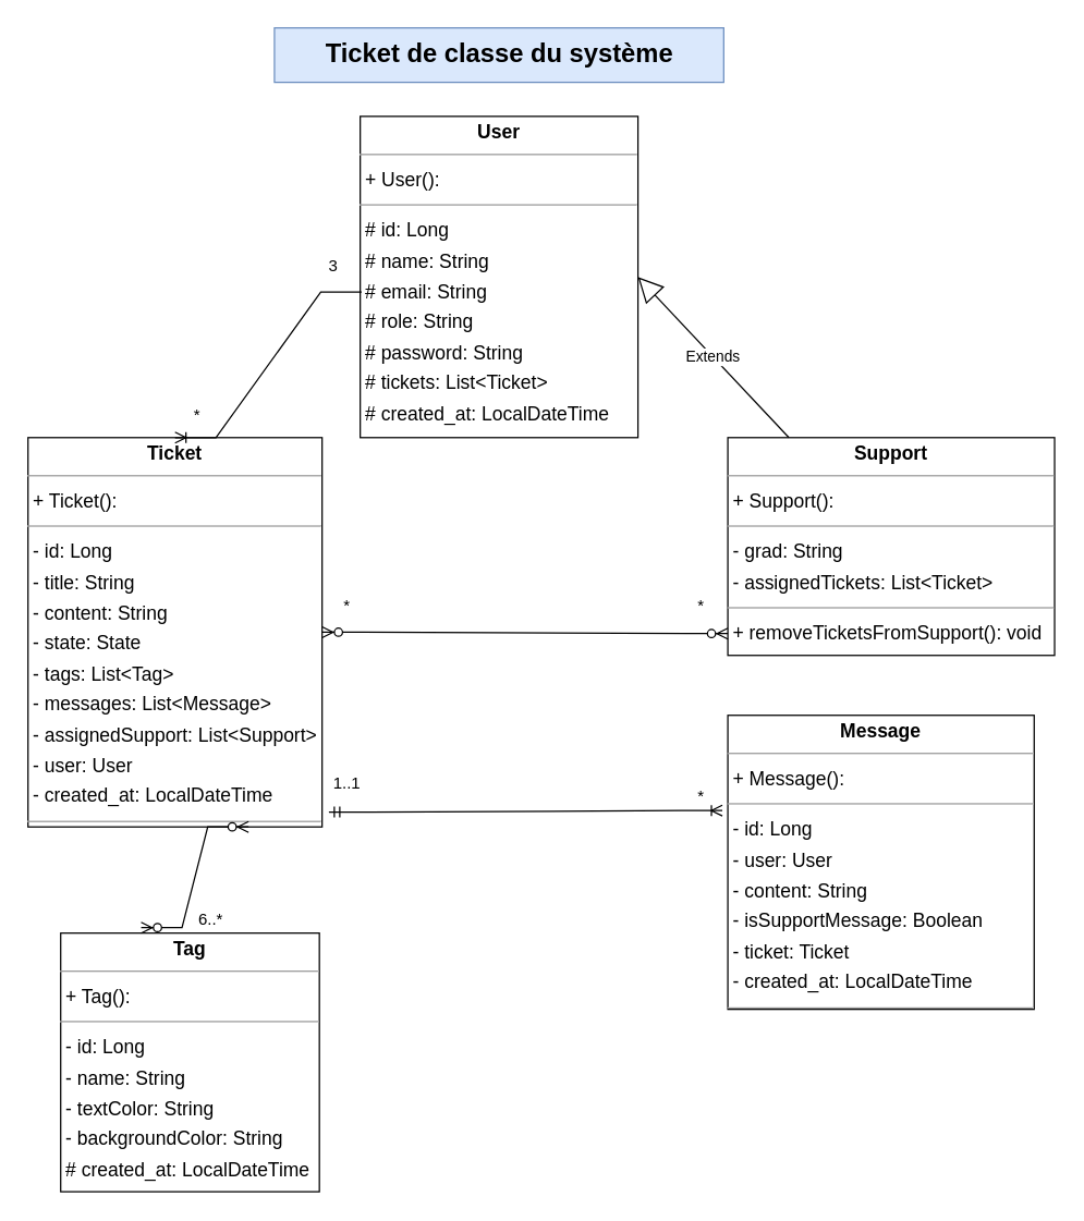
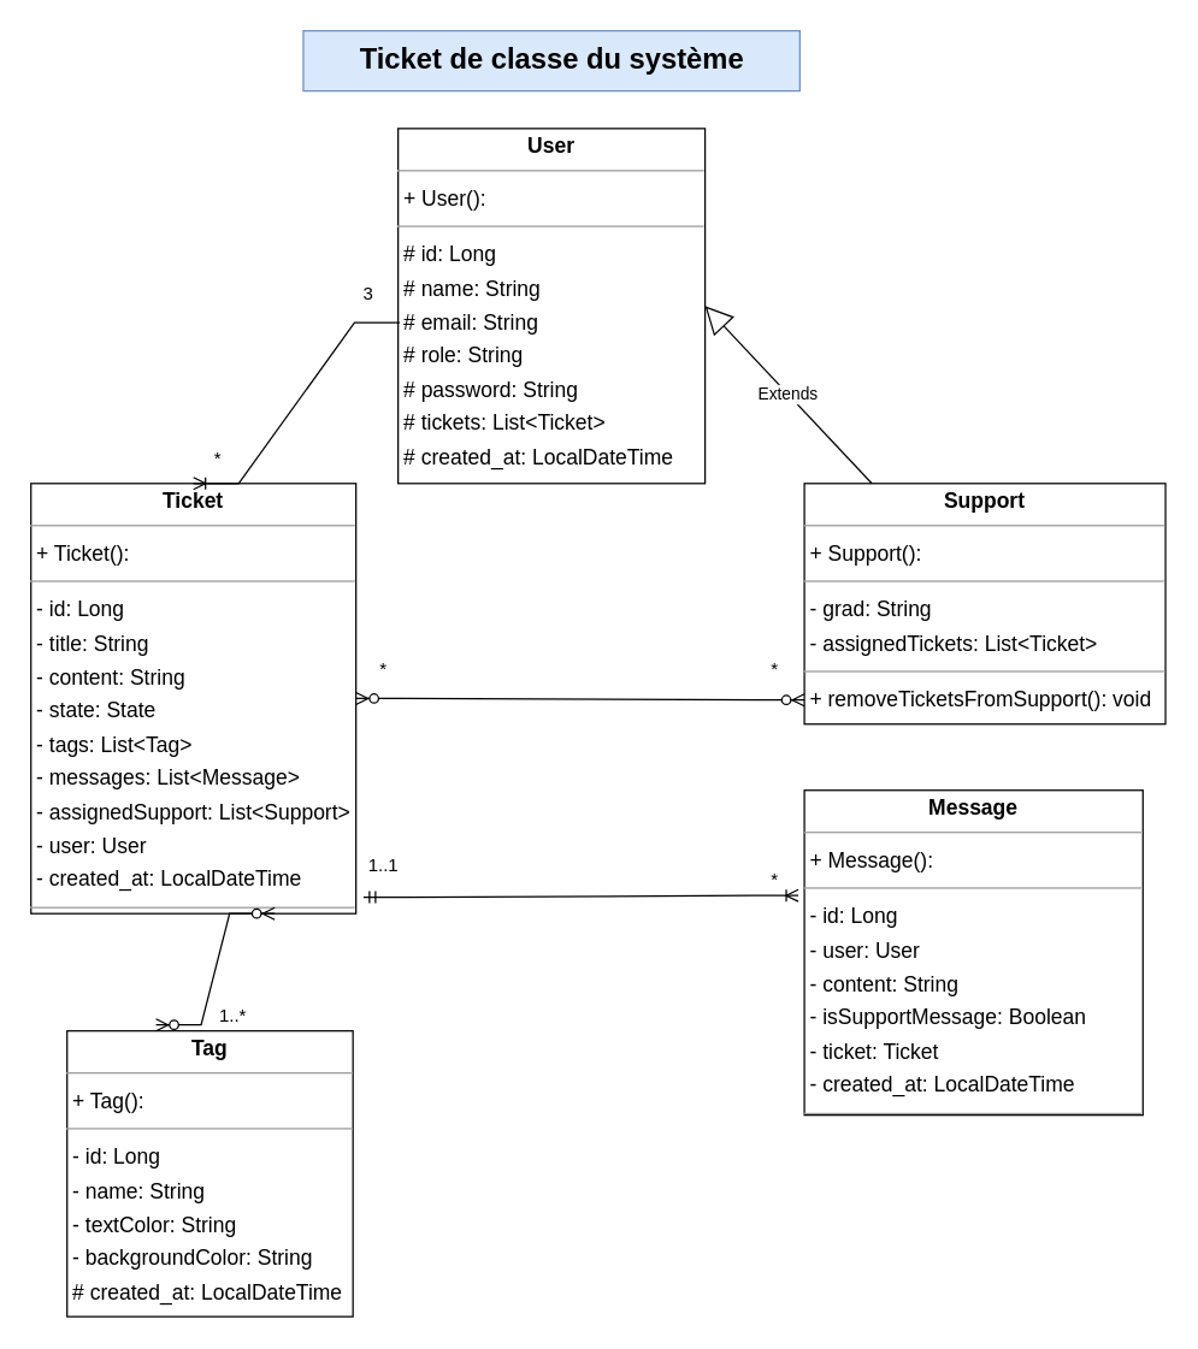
  <mxCell id="0" />
  <mxCell id="1" parent="0" />
  <mxCell id="2" value="&lt;p style=&quot;margin:0px;margin-top:4px;text-align:center;&quot;&gt;&lt;b&gt;Message&lt;/b&gt;&lt;/p&gt;&lt;hr size=&quot;1&quot;&gt;&lt;p style=&quot;margin:0 0 0 4px;line-height:1.6;&quot;&gt;+ Message(): &lt;/p&gt;&lt;hr size=&quot;1&quot;&gt;&lt;p style=&quot;margin:0 0 0 4px;line-height:1.6;&quot;&gt;- id: Long&lt;br&gt;&lt;/p&gt;&lt;p style=&quot;margin:0 0 0 4px;line-height:1.6;&quot;&gt;- user: User&lt;br&gt;- content: String&lt;br&gt;- isSupportMessage: Boolean&lt;br&gt;- ticket: Ticket&lt;br&gt;- created_at: LocalDateTime&lt;/p&gt;&lt;hr size=&quot;1&quot;&gt;&lt;p style=&quot;margin:0 0 0 4px;line-height:1.6;&quot;&gt;&lt;br&gt;&lt;/p&gt;" style="verticalAlign=top;align=left;overflow=fill;fontSize=14;fontFamily=Helvetica;html=1;rounded=0;shadow=0;comic=0;labelBackgroundColor=none;strokeWidth=1;" parent="1" vertex="1"><mxGeometry x="534" y="525" width="225" height="216" as="geometry" /></mxCell>
  <mxCell id="3" value="&lt;p style=&quot;margin:0px;margin-top:4px;text-align:center;&quot;&gt;&lt;b&gt;Support&lt;/b&gt;&lt;/p&gt;&lt;hr size=&quot;1&quot;&gt;&lt;p style=&quot;margin:0 0 0 4px;line-height:1.6;&quot;&gt;+ Support(): &lt;/p&gt;&lt;hr size=&quot;1&quot;&gt;&lt;p style=&quot;margin:0 0 0 4px;line-height:1.6;&quot;&gt;- grad: String&lt;br&gt;- assignedTickets: List&amp;lt;Ticket&amp;gt;&lt;/p&gt;&lt;hr size=&quot;1&quot;&gt;&lt;p style=&quot;margin:0 0 0 4px;line-height:1.6;&quot;&gt;+ removeTicketsFromSupport(): void&lt;/p&gt;&lt;hr size=&quot;1&quot;&gt;&lt;p style=&quot;margin:0 0 0 4px;line-height:1.6;&quot;&gt;&lt;br&gt;&lt;/p&gt;" style="verticalAlign=top;align=left;overflow=fill;fontSize=14;fontFamily=Helvetica;html=1;rounded=0;shadow=0;comic=0;labelBackgroundColor=none;strokeWidth=1;" parent="1" vertex="1"><mxGeometry x="534" y="321" width="240" height="160" as="geometry" /></mxCell>
  <mxCell id="4" value="&lt;p style=&quot;margin:0px;margin-top:4px;text-align:center;&quot;&gt;&lt;b&gt;Tag&lt;/b&gt;&lt;/p&gt;&lt;hr size=&quot;1&quot;&gt;&lt;p style=&quot;margin:0 0 0 4px;line-height:1.6;&quot;&gt;+ Tag(): &lt;/p&gt;&lt;hr size=&quot;1&quot;&gt;&lt;p style=&quot;margin:0 0 0 4px;line-height:1.6;&quot;&gt;- id: Long&lt;br&gt;&lt;/p&gt;&lt;p style=&quot;margin:0 0 0 4px;line-height:1.6;&quot;&gt;- name: String&lt;br&gt;&lt;/p&gt;&lt;p style=&quot;margin:0 0 0 4px;line-height:1.6;&quot;&gt;- textColor: String&lt;br&gt;&lt;/p&gt;&lt;p style=&quot;margin:0 0 0 4px;line-height:1.6;&quot;&gt;- backgroundColor: String&lt;br&gt;# created_at: LocalDateTime&lt;br&gt;&lt;/p&gt;&lt;hr size=&quot;1&quot;&gt;&lt;p style=&quot;margin:0 0 0 4px;line-height:1.6;&quot;&gt;&lt;br&gt;&lt;/p&gt;" style="verticalAlign=top;align=left;overflow=fill;fontSize=14;fontFamily=Helvetica;html=1;rounded=0;shadow=0;comic=0;labelBackgroundColor=none;strokeWidth=1;" parent="1" vertex="1"><mxGeometry x="44" y="685" width="190" height="190" as="geometry" /></mxCell>
  <mxCell id="5" value="&lt;p style=&quot;margin:0px;margin-top:4px;text-align:center;&quot;&gt;&lt;b&gt;Ticket&lt;/b&gt;&lt;/p&gt;&lt;hr size=&quot;1&quot;&gt;&lt;p style=&quot;margin:0 0 0 4px;line-height:1.6;&quot;&gt;+ Ticket(): &lt;/p&gt;&lt;hr size=&quot;1&quot;&gt;&lt;p style=&quot;margin:0 0 0 4px;line-height:1.6;&quot;&gt;- id: Long&lt;br&gt;&lt;/p&gt;&lt;p style=&quot;margin:0 0 0 4px;line-height:1.6;&quot;&gt;- title: String&lt;br&gt;&lt;/p&gt;&lt;p style=&quot;margin:0 0 0 4px;line-height:1.6;&quot;&gt;- content: String&lt;/p&gt;&lt;p style=&quot;margin:0 0 0 4px;line-height:1.6;&quot;&gt;- state: State&lt;br&gt;- tags: List&amp;lt;Tag&amp;gt;&lt;br&gt;- messages: List&amp;lt;Message&amp;gt;&lt;br&gt;- assignedSupport: List&amp;lt;Support&amp;gt;&lt;br&gt;- user: User&lt;br&gt;- created_at: LocalDateTime&lt;/p&gt;&lt;hr size=&quot;1&quot;&gt;&lt;p style=&quot;margin:0 0 0 4px;line-height:1.6;&quot;&gt;&lt;br&gt;&lt;/p&gt;" style="verticalAlign=top;align=left;overflow=fill;fontSize=14;fontFamily=Helvetica;html=1;rounded=0;shadow=0;comic=0;labelBackgroundColor=none;strokeWidth=1;" parent="1" vertex="1"><mxGeometry x="20" y="321" width="216" height="286" as="geometry" /></mxCell>
  <mxCell id="6" value="&lt;p style=&quot;margin:0px;margin-top:4px;text-align:center;&quot;&gt;&lt;b&gt;User&lt;/b&gt;&lt;/p&gt;&lt;hr size=&quot;1&quot;&gt;&lt;p style=&quot;margin:0 0 0 4px;line-height:1.6;&quot;&gt;+ User(): &lt;/p&gt;&lt;hr size=&quot;1&quot;&gt;&lt;p style=&quot;margin:0 0 0 4px;line-height:1.6;&quot;&gt;# id: Long&lt;br&gt;&lt;/p&gt;&lt;p style=&quot;margin:0 0 0 4px;line-height:1.6;&quot;&gt;# name: String&lt;/p&gt;&lt;p style=&quot;margin:0 0 0 4px;line-height:1.6;&quot;&gt;# email: String&lt;br style=&quot;border-color: var(--border-color);&quot;&gt;# role: String&lt;/p&gt;&lt;p style=&quot;margin:0 0 0 4px;line-height:1.6;&quot;&gt;# password: String&lt;br&gt;# tickets: List&amp;lt;Ticket&amp;gt;&lt;/p&gt;&lt;p style=&quot;margin:0 0 0 4px;line-height:1.6;&quot;&gt;# created_at: LocalDateTime&lt;br&gt;&lt;br&gt;&lt;br&gt;&lt;/p&gt;&lt;hr size=&quot;1&quot;&gt;&lt;p style=&quot;margin:0 0 0 4px;line-height:1.6;&quot;&gt;&lt;br&gt;&lt;/p&gt;" style="verticalAlign=top;align=left;overflow=fill;fontSize=14;fontFamily=Helvetica;html=1;rounded=0;shadow=0;comic=0;labelBackgroundColor=none;strokeWidth=1;" parent="1" vertex="1"><mxGeometry x="264" y="85" width="204" height="236" as="geometry" /></mxCell>
  <mxCell id="7" value="" style="edgeStyle=entityRelationEdgeStyle;fontSize=12;html=1;endArrow=ERoneToMany;rounded=0;entryX=0.5;entryY=0;entryDx=0;entryDy=0;exitX=0.005;exitY=0.547;exitDx=0;exitDy=0;exitPerimeter=0;" edge="1" parent="1" source="6" target="5"><mxGeometry width="100" height="100" relative="1" as="geometry"><mxPoint x="-16" y="395" as="sourcePoint" /><mxPoint x="84" y="295" as="targetPoint" /></mxGeometry></mxCell>
  <mxCell id="8" value="" style="edgeStyle=entityRelationEdgeStyle;fontSize=12;html=1;endArrow=ERzeroToMany;endFill=1;startArrow=ERzeroToMany;rounded=0;entryX=0.75;entryY=1;entryDx=0;entryDy=0;exitX=0.311;exitY=-0.021;exitDx=0;exitDy=0;exitPerimeter=0;" edge="1" parent="1" source="4" target="5"><mxGeometry width="100" height="100" relative="1" as="geometry"><mxPoint x="34" y="705" as="sourcePoint" /><mxPoint x="120" y="635" as="targetPoint" /></mxGeometry></mxCell>
  <mxCell id="9" value="" style="edgeStyle=entityRelationEdgeStyle;fontSize=12;html=1;endArrow=ERzeroToMany;endFill=1;startArrow=ERzeroToMany;rounded=0;exitX=1;exitY=0.5;exitDx=0;exitDy=0;" edge="1" parent="1" source="5"><mxGeometry width="100" height="100" relative="1" as="geometry"><mxPoint x="454" y="565" as="sourcePoint" /><mxPoint x="534" y="465" as="targetPoint" /></mxGeometry></mxCell>
  <mxCell id="10" value="" style="edgeStyle=entityRelationEdgeStyle;fontSize=12;html=1;endArrow=ERoneToMany;startArrow=ERmandOne;rounded=0;exitX=1.023;exitY=0.962;exitDx=0;exitDy=0;exitPerimeter=0;entryX=-0.018;entryY=0.324;entryDx=0;entryDy=0;entryPerimeter=0;" edge="1" parent="1" source="5" target="2"><mxGeometry width="100" height="100" relative="1" as="geometry"><mxPoint x="454" y="465" as="sourcePoint" /><mxPoint x="524" y="635" as="targetPoint" /></mxGeometry></mxCell>
  <mxCell id="11" value="3" style="text;html=1;align=center;verticalAlign=middle;resizable=0;points=[];autosize=1;strokeColor=none;fillColor=none;" vertex="1" parent="1"><mxGeometry x="229" y="180" width="30" height="30" as="geometry" /></mxCell>
  <mxCell id="12" value="*" style="text;html=1;align=center;verticalAlign=middle;resizable=0;points=[];autosize=1;strokeColor=none;fillColor=none;" vertex="1" parent="1"><mxGeometry x="129" y="290" width="30" height="30" as="geometry" /></mxCell>
  <mxCell id="13" value="*" style="text;html=1;align=center;verticalAlign=middle;resizable=0;points=[];autosize=1;strokeColor=none;fillColor=none;" vertex="1" parent="1"><mxGeometry x="239" y="430" width="30" height="30" as="geometry" /></mxCell>
  <mxCell id="14" value="*" style="text;html=1;align=center;verticalAlign=middle;resizable=0;points=[];autosize=1;strokeColor=none;fillColor=none;" vertex="1" parent="1"><mxGeometry x="499" y="430" width="30" height="30" as="geometry" /></mxCell>
  <mxCell id="15" value="*" style="text;html=1;align=center;verticalAlign=middle;resizable=0;points=[];autosize=1;strokeColor=none;fillColor=none;" vertex="1" parent="1"><mxGeometry x="499" y="570" width="30" height="30" as="geometry" /></mxCell>
  <mxCell id="16" value="1..1" style="text;html=1;align=center;verticalAlign=middle;resizable=0;points=[];autosize=1;strokeColor=none;fillColor=none;" vertex="1" parent="1"><mxGeometry x="234" y="560" width="40" height="30" as="geometry" /></mxCell>
- <mxCell id="17" value="6..*" style="text;html=1;align=center;verticalAlign=middle;resizable=0;points=[];autosize=1;strokeColor=none;fillColor=none;" vertex="1" parent="1"><mxGeometry x="134" y="660" width="40" height="30" as="geometry" /></mxCell>
+ <mxCell id="17" value="1..*" style="text;html=1;align=center;verticalAlign=middle;resizable=0;points=[];autosize=1;strokeColor=none;fillColor=none;" vertex="1" parent="1"><mxGeometry x="134" y="660" width="40" height="30" as="geometry" /></mxCell>
  <mxCell id="18" value="Ticket de classe du système" style="text;html=1;align=center;verticalAlign=middle;resizable=0;points=[];autosize=1;strokeColor=#6c8ebf;fillColor=#dae8fc;fontStyle=1;fontSize=19;" vertex="1" parent="1"><mxGeometry x="201" y="20" width="330" height="40" as="geometry" /></mxCell>
  <mxCell id="19" value="Extends" style="endArrow=block;endSize=16;endFill=0;html=1;rounded=0;entryX=1;entryY=0.5;entryDx=0;entryDy=0;" edge="1" parent="1" source="3" target="6"><mxGeometry width="160" relative="1" as="geometry"><mxPoint x="414" y="194.5" as="sourcePoint" /><mxPoint x="574" y="194.5" as="targetPoint" /></mxGeometry></mxCell>
